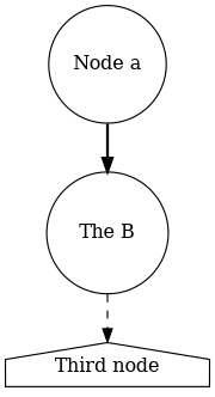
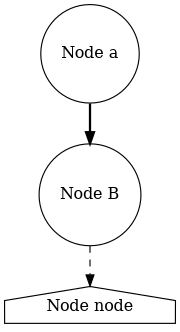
  digraph {
    node [shape=circle]
    n1 [label="Node a"]
-   n2 [label="The B"]
-   n3 [label="Third node" shape=house]
+   n2 [label="Node B"]
+   n3 [label="Node node" shape=house]
    n1 -> n2 [style=bold]
    n2 -> n3 [style=dashed]
  }
